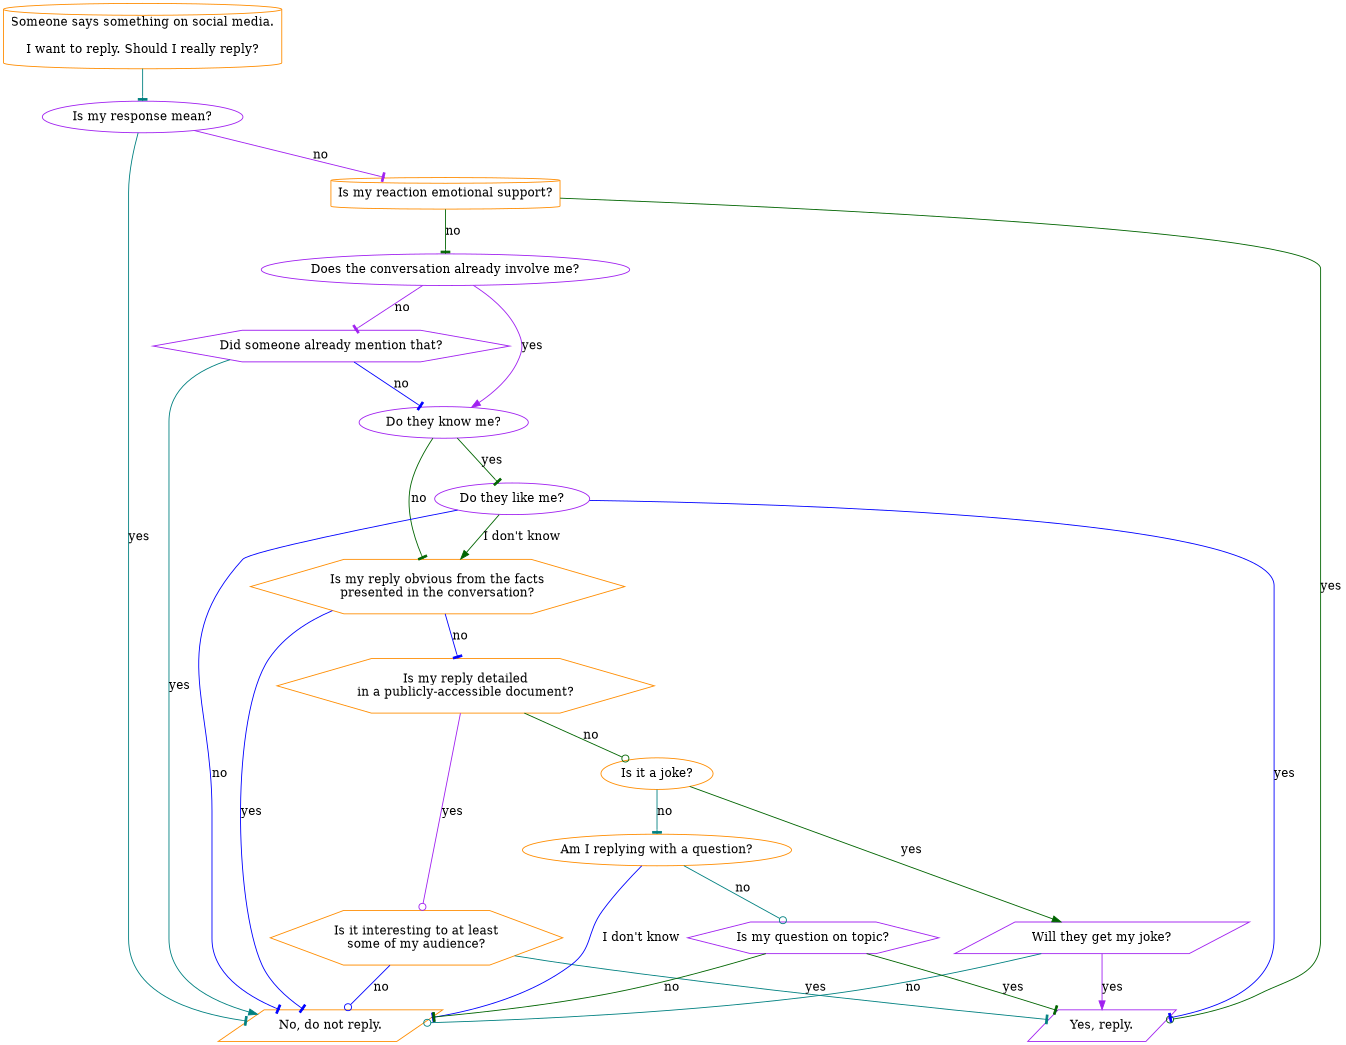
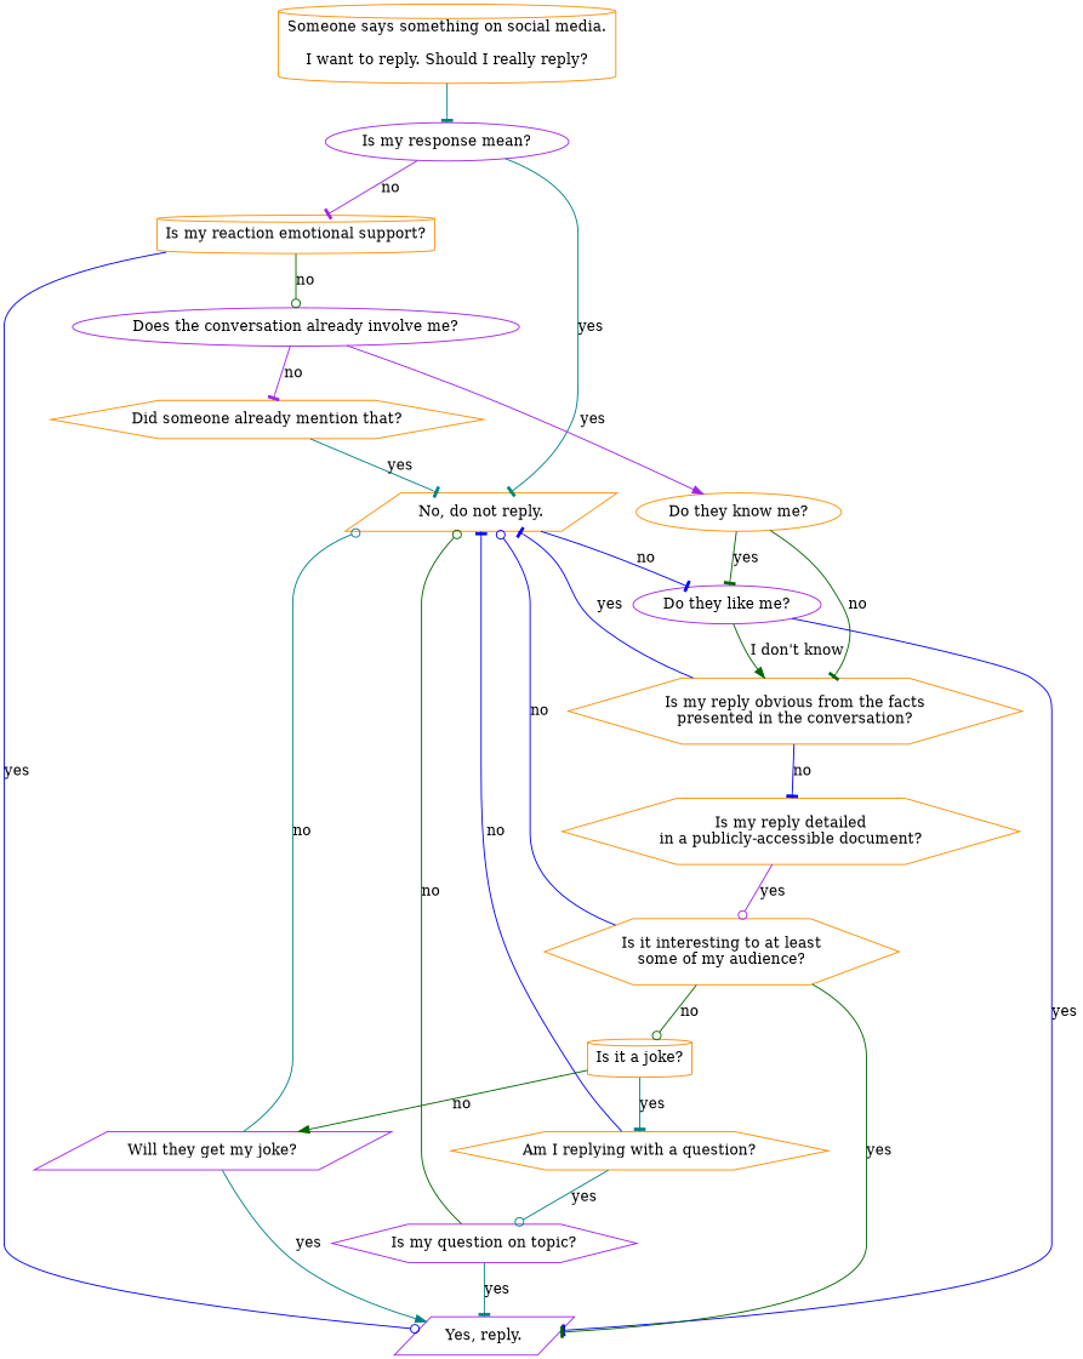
  digraph {
    node [color=darkorange shape=ellipse]
    edge [arrowhead=tee color=teal]
    n1 [label="Someone says something on social media.\n\nI want to reply. Should I really reply?" shape=cylinder]
    n2 [color=purple label="Is my response mean?"]
    n3 [label="Is my reaction emotional support?" shape=cylinder]
    n4 [label="No, do not reply." shape=parallelogram]
    n5 [color=purple label="Does the conversation already involve me?"]
    n6 [color=purple label="Yes, reply." shape=parallelogram]
-   n7 [color=purple label="Did someone already mention that?" shape=hexagon]
-   n8 [color=purple label="Do they know me?"]
+   n7 [label="Did someone already mention that?" shape=hexagon]
+   n8 [label="Do they know me?"]
    n9 [color=purple label="Do they like me?"]
    n10 [label="Is my reply obvious from the facts\npresented in the conversation?" shape=hexagon]
    n11 [label="Is my reply detailed\nin a publicly-accessible document?" shape=hexagon]
    n12 [label="Is it interesting to at least\nsome of my audience?" shape=hexagon]
-   n13 [label="Is it a joke?"]
+   n13 [label="Is it a joke?" shape=cylinder]
    n14 [color=purple label="Will they get my joke?" shape=parallelogram]
-   n15 [label="Am I replying with a question?"]
+   n15 [label="Am I replying with a question?" shape=hexagon]
    n16 [color=purple label="Is my question on topic?" shape=hexagon]
    n1 -> n2
    n2 -> n3 [color=purple label=no]
    n2 -> n4 [label=yes]
-   n3 -> n5 [color=darkgreen label=no]
-   n3 -> n6 [arrowhead=odot color=darkgreen label=yes]
+   n3 -> n5 [arrowhead=odot color=darkgreen label=no]
+   n3 -> n6 [arrowhead=odot color=blue label=yes]
    n5 -> n7 [color=purple label=no]
    n5 -> n8 [arrowhead=normal color=purple label=yes]
-   n7 -> n4 [arrowhead=normal label=yes]
-   n7 -> n8 [color=blue label=no]
+   n7 -> n4 [label=yes]
    n8 -> n9 [color=darkgreen label=yes]
    n8 -> n10 [color=darkgreen label=no]
-   n9 -> n4 [color=blue label=no]
+   n4 -> n9 [color=blue label=no]
    n9 -> n6 [color=blue label=yes]
    n9 -> n10 [arrowhead=normal color=darkgreen label="I don't know"]
    n10 -> n4 [color=blue label=yes]
    n10 -> n11 [color=blue label=no]
    n11 -> n12 [arrowhead=odot color=purple label=yes]
-   n11 -> n13 [arrowhead=odot color=darkgreen label=no]
+   n12 -> n13 [arrowhead=odot color=darkgreen label=no]
    n12 -> n4 [arrowhead=odot color=blue label=no]
-   n12 -> n6 [label=yes]
-   n13 -> n14 [arrowhead=normal color=darkgreen label=yes]
-   n13 -> n15 [label=no]
+   n12 -> n6 [color=darkgreen label=yes]
+   n13 -> n14 [arrowhead=normal color=darkgreen label=no]
+   n13 -> n15 [label=yes]
    n14 -> n4 [arrowhead=odot label=no]
-   n14 -> n6 [arrowhead=normal color=purple label=yes]
-   n15 -> n4 [color=blue label="I don't know"]
-   n15 -> n16 [arrowhead=odot label=no]
-   n16 -> n4 [color=darkgreen label=no]
-   n16 -> n6 [color=darkgreen label=yes]
+   n14 -> n6 [arrowhead=normal label=yes]
+   n15 -> n4 [color=blue label=no]
+   n15 -> n16 [arrowhead=odot label=yes]
+   n16 -> n4 [arrowhead=odot color=darkgreen label=no]
+   n16 -> n6 [label=yes]
  }
